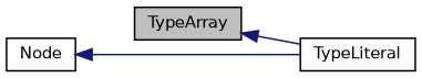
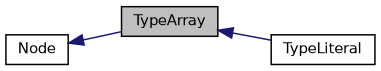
  digraph {
    rankdir=LR
    node [color=black fillcolor=white fontname=Helvetica fontsize=10 shape=record style=filled]
    edge [color=midnightblue dir=back fontname=Helvetica fontsize=10 labelfontname=Helvetica labelfontsize=10 style=solid]
    n1 [fillcolor=grey75 fontcolor=black height=0.2 label=TypeArray width=0.4]
    n2 [height=0.2 label=TypeLiteral width=0.4]
    n3 [height=0.2 label="Node" width=0.4]
    n1 -> n2
-   n3 -> n2
+   n3 -> n1
  }
